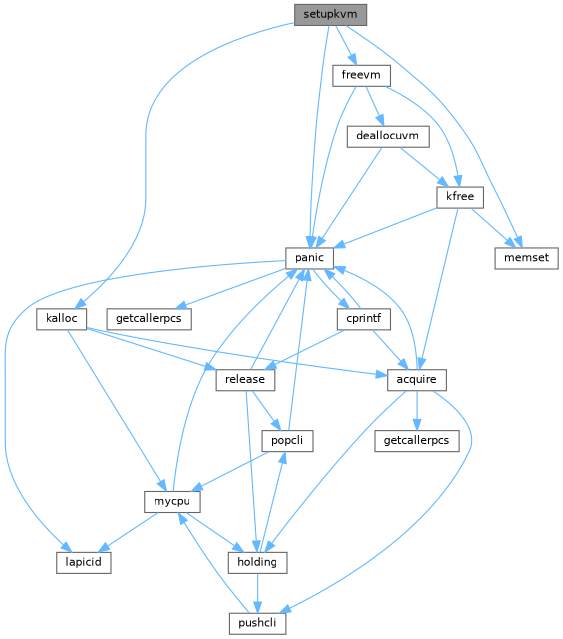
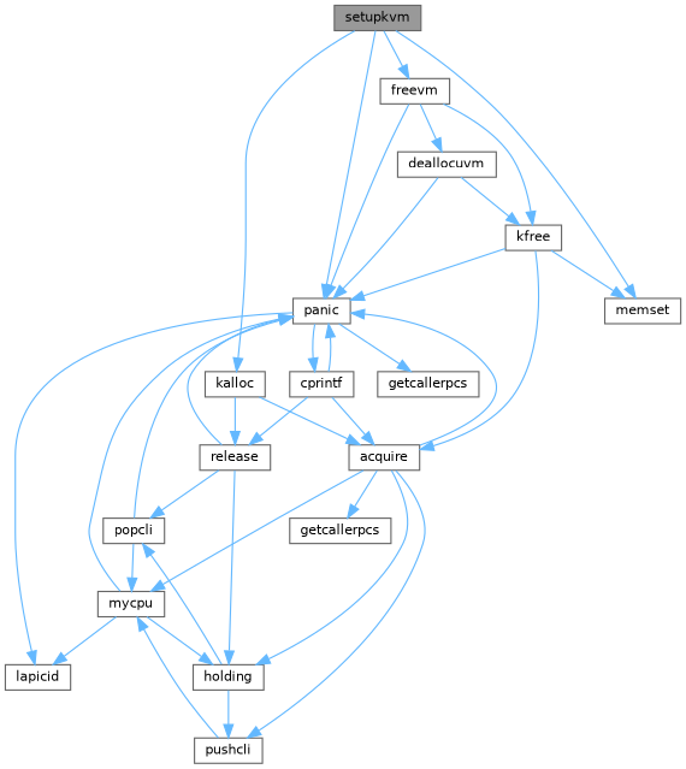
  digraph {
    rankdir=TB
    node [color=grey40 fillcolor=white fontname=Helvetica fontsize=10 shape=box style=filled]
    edge [color=steelblue1 fontname=Helvetica fontsize=10 labelfontname=Helvetica labelfontsize=10 style=solid]
    n1 [color=gray40 fillcolor=grey60 fontcolor=black height=0.2 label=setupkvm width=0.4]
    n2 [height=0.2 label=freevm width=0.4]
    n3 [height=0.2 label=panic width=0.4]
    n4 [height=0.2 label=memset width=0.4]
    n5 [height=0.2 label=kalloc width=0.4]
    n6 [height=0.2 label=deallocuvm width=0.4]
    n7 [height=0.2 label=kfree width=0.4]
    n8 [height=0.2 label=lapicid width=0.4]
    n9 [height=0.2 label=cprintf width=0.4]
    n10 [height=0.2 label=getcallerpcs width=0.4]
    n11 [height=0.2 label=acquire width=0.4]
    n12 [height=0.2 label=release width=0.4]
    n13 [height=0.2 label=getcallerpcs width=0.4]
    n14 [height=0.2 label=holding width=0.4]
    n15 [height=0.2 label=mycpu width=0.4]
    n16 [height=0.2 label=pushcli width=0.4]
    n17 [height=0.2 label=popcli width=0.4]
    n1 -> n2
    n1 -> n3
    n1 -> n4
    n1 -> n5
    n2 -> n3
    n2 -> n6
    n2 -> n7
    n3 -> n8
    n3 -> n9
    n3 -> n10
    n5 -> n11
    n5 -> n12
    n6 -> n3
    n6 -> n7
    n7 -> n3
    n7 -> n4
    n7 -> n11
    n9 -> n3
    n9 -> n11
    n9 -> n12
    n11 -> n3
    n11 -> n13
    n11 -> n14
-   n5 -> n15
+   n11 -> n15
    n11 -> n16
    n12 -> n3
    n12 -> n14
    n12 -> n17
    n14 -> n16
    n14 -> n17
    n15 -> n3
    n15 -> n8
    n15 -> n14
    n16 -> n15
    n17 -> n3
    n17 -> n15
  }
